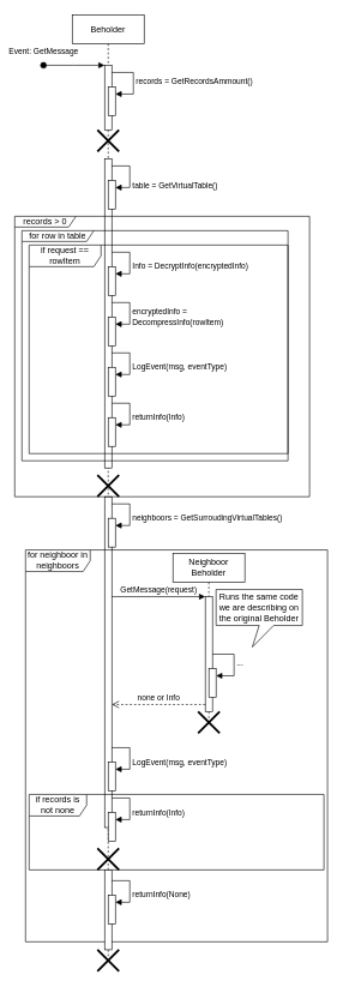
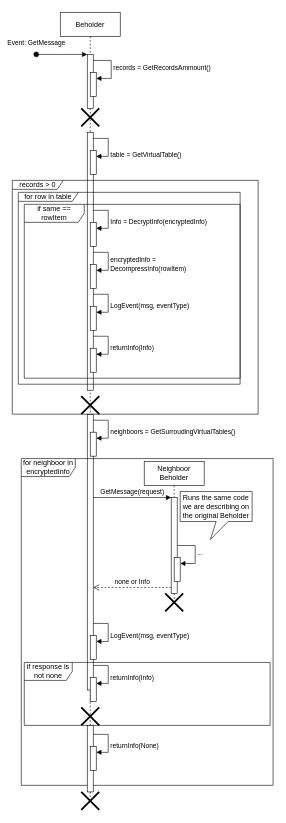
  <mxCell id="0" />
  <mxCell id="1" parent="0" />
  <mxCell id="2" value="Beholder" style="shape=umlLifeline;perimeter=lifelinePerimeter;whiteSpace=wrap;html=1;container=0;dropTarget=0;collapsible=0;recursiveResize=0;outlineConnect=0;portConstraint=eastwest;newEdgeStyle={&quot;edgeStyle&quot;:&quot;elbowEdgeStyle&quot;,&quot;elbow&quot;:&quot;vertical&quot;,&quot;curved&quot;:0,&quot;rounded&quot;:0};size=40;" parent="1" vertex="1"><mxGeometry x="100" y="20" width="100" height="1310" as="geometry" /></mxCell>
  <mxCell id="3" value="" style="html=1;points=[];perimeter=orthogonalPerimeter;outlineConnect=0;targetShapes=umlLifeline;portConstraint=eastwest;newEdgeStyle={&quot;edgeStyle&quot;:&quot;elbowEdgeStyle&quot;,&quot;elbow&quot;:&quot;vertical&quot;,&quot;curved&quot;:0,&quot;rounded&quot;:0};" parent="2" vertex="1"><mxGeometry x="45" y="70" width="10" height="90" as="geometry" /></mxCell>
  <mxCell id="4" value="Event: GetMessage" style="html=1;verticalAlign=bottom;startArrow=oval;endArrow=block;startSize=8;edgeStyle=elbowEdgeStyle;elbow=vertical;curved=0;rounded=0;" parent="2" target="3" edge="1"><mxGeometry x="-1" y="10" relative="1" as="geometry"><mxPoint x="-40" y="70" as="sourcePoint" /><mxPoint as="offset" /></mxGeometry></mxCell>
  <mxCell id="5" value="" style="html=1;points=[];perimeter=orthogonalPerimeter;outlineConnect=0;targetShapes=umlLifeline;portConstraint=eastwest;newEdgeStyle={&quot;edgeStyle&quot;:&quot;elbowEdgeStyle&quot;,&quot;elbow&quot;:&quot;vertical&quot;,&quot;curved&quot;:0,&quot;rounded&quot;:0};" parent="2" vertex="1"><mxGeometry x="50" y="100" width="10" height="40" as="geometry" /></mxCell>
  <mxCell id="6" value="records = GetRecordsAmmount()" style="html=1;align=left;spacingLeft=2;endArrow=block;rounded=0;edgeStyle=orthogonalEdgeStyle;curved=0;rounded=0;" parent="2" target="5" edge="1"><mxGeometry relative="1" as="geometry"><mxPoint x="55" y="80" as="sourcePoint" /><Array as="points"><mxPoint x="85" y="110" /></Array></mxGeometry></mxCell>
  <mxCell id="7" value="" style="html=1;points=[];perimeter=orthogonalPerimeter;outlineConnect=0;targetShapes=umlLifeline;portConstraint=eastwest;newEdgeStyle={&quot;edgeStyle&quot;:&quot;elbowEdgeStyle&quot;,&quot;elbow&quot;:&quot;vertical&quot;,&quot;curved&quot;:0,&quot;rounded&quot;:0};" parent="2" vertex="1"><mxGeometry x="45" y="200" width="10" height="430" as="geometry" /></mxCell>
  <mxCell id="8" value="" style="html=1;points=[];perimeter=orthogonalPerimeter;outlineConnect=0;targetShapes=umlLifeline;portConstraint=eastwest;newEdgeStyle={&quot;edgeStyle&quot;:&quot;elbowEdgeStyle&quot;,&quot;elbow&quot;:&quot;vertical&quot;,&quot;curved&quot;:0,&quot;rounded&quot;:0};" parent="2" vertex="1"><mxGeometry x="50" y="230.0" width="10" height="40" as="geometry" /></mxCell>
  <mxCell id="9" value="&lt;br&gt;&lt;span style=&quot;color: rgb(0, 0, 0); font-family: Helvetica; font-size: 11px; font-style: normal; font-variant-ligatures: normal; font-variant-caps: normal; font-weight: 400; letter-spacing: normal; orphans: 2; text-align: center; text-indent: 0px; text-transform: none; widows: 2; word-spacing: 0px; -webkit-text-stroke-width: 0px; background-color: rgb(255, 255, 255); text-decoration-thickness: initial; text-decoration-style: initial; text-decoration-color: initial; float: none; display: inline !important;&quot;&gt;table = GetVirtualTable()&lt;/span&gt;&lt;br&gt;" style="html=1;align=left;spacingLeft=2;endArrow=block;rounded=0;edgeStyle=orthogonalEdgeStyle;curved=0;rounded=0;" parent="2" target="8" edge="1"><mxGeometry x="0.199" relative="1" as="geometry"><mxPoint x="55" y="210.0" as="sourcePoint" /><Array as="points"><mxPoint x="80" y="209.97" /><mxPoint x="80" y="239.97" /></Array><mxPoint as="offset" /></mxGeometry></mxCell>
  <mxCell id="10" value="" style="html=1;points=[];perimeter=orthogonalPerimeter;outlineConnect=0;targetShapes=umlLifeline;portConstraint=eastwest;newEdgeStyle={&quot;edgeStyle&quot;:&quot;elbowEdgeStyle&quot;,&quot;elbow&quot;:&quot;vertical&quot;,&quot;curved&quot;:0,&quot;rounded&quot;:0};" parent="2" vertex="1"><mxGeometry x="50" y="420" width="10" height="40" as="geometry" /></mxCell>
  <mxCell id="11" value="encryptedInfo =&lt;br style=&quot;border-color: var(--border-color);&quot;&gt;DecompressInfo(rowItem)" style="html=1;align=left;spacingLeft=2;endArrow=block;rounded=0;edgeStyle=orthogonalEdgeStyle;curved=0;rounded=0;" parent="2" target="10" edge="1"><mxGeometry x="0.199" relative="1" as="geometry"><mxPoint x="55" y="400" as="sourcePoint" /><Array as="points"><mxPoint x="80" y="399.97" /><mxPoint x="80" y="429.97" /></Array><mxPoint as="offset" /></mxGeometry></mxCell>
  <mxCell id="12" value="" style="html=1;points=[];perimeter=orthogonalPerimeter;outlineConnect=0;targetShapes=umlLifeline;portConstraint=eastwest;newEdgeStyle={&quot;edgeStyle&quot;:&quot;elbowEdgeStyle&quot;,&quot;elbow&quot;:&quot;vertical&quot;,&quot;curved&quot;:0,&quot;rounded&quot;:0};" parent="2" vertex="1"><mxGeometry x="50" y="560" width="10" height="40" as="geometry" /></mxCell>
  <mxCell id="13" value="returnInfo(Info)" style="html=1;align=left;spacingLeft=2;endArrow=block;rounded=0;edgeStyle=orthogonalEdgeStyle;curved=0;rounded=0;" parent="2" target="12" edge="1"><mxGeometry x="0.199" relative="1" as="geometry"><mxPoint x="55" y="540" as="sourcePoint" /><Array as="points"><mxPoint x="80" y="539.97" /><mxPoint x="80" y="569.97" /></Array><mxPoint as="offset" /></mxGeometry></mxCell>
  <mxCell id="14" value="" style="html=1;points=[];perimeter=orthogonalPerimeter;outlineConnect=0;targetShapes=umlLifeline;portConstraint=eastwest;newEdgeStyle={&quot;edgeStyle&quot;:&quot;elbowEdgeStyle&quot;,&quot;elbow&quot;:&quot;vertical&quot;,&quot;curved&quot;:0,&quot;rounded&quot;:0};" parent="2" vertex="1"><mxGeometry x="45" y="670" width="10" height="460" as="geometry" /></mxCell>
  <mxCell id="15" value="" style="html=1;points=[];perimeter=orthogonalPerimeter;outlineConnect=0;targetShapes=umlLifeline;portConstraint=eastwest;newEdgeStyle={&quot;edgeStyle&quot;:&quot;elbowEdgeStyle&quot;,&quot;elbow&quot;:&quot;vertical&quot;,&quot;curved&quot;:0,&quot;rounded&quot;:0};" parent="2" vertex="1"><mxGeometry x="50" y="700" width="10" height="40" as="geometry" /></mxCell>
  <mxCell id="16" value="neighboors = GetSurroudingVirtualTables()" style="html=1;align=left;spacingLeft=2;endArrow=block;rounded=0;edgeStyle=orthogonalEdgeStyle;curved=0;rounded=0;" parent="2" target="15" edge="1"><mxGeometry x="0.199" relative="1" as="geometry"><mxPoint x="55" y="680" as="sourcePoint" /><Array as="points"><mxPoint x="80" y="679.97" /><mxPoint x="80" y="709.97" /></Array><mxPoint as="offset" /></mxGeometry></mxCell>
  <mxCell id="17" value="" style="html=1;points=[];perimeter=orthogonalPerimeter;outlineConnect=0;targetShapes=umlLifeline;portConstraint=eastwest;newEdgeStyle={&quot;edgeStyle&quot;:&quot;elbowEdgeStyle&quot;,&quot;elbow&quot;:&quot;vertical&quot;,&quot;curved&quot;:0,&quot;rounded&quot;:0};" parent="2" vertex="1"><mxGeometry x="50" y="1109" width="10" height="40" as="geometry" /></mxCell>
  <mxCell id="18" value="returnInfo(Info)" style="html=1;align=left;spacingLeft=2;endArrow=block;rounded=0;edgeStyle=orthogonalEdgeStyle;curved=0;rounded=0;" parent="2" target="17" edge="1"><mxGeometry x="0.199" relative="1" as="geometry"><mxPoint x="55" y="1089" as="sourcePoint" /><Array as="points"><mxPoint x="80" y="1088.97" /><mxPoint x="80" y="1118.97" /></Array><mxPoint as="offset" /></mxGeometry></mxCell>
  <mxCell id="19" value="Neighboor Beholder" style="shape=umlLifeline;perimeter=lifelinePerimeter;whiteSpace=wrap;html=1;container=0;dropTarget=0;collapsible=0;recursiveResize=0;outlineConnect=0;portConstraint=eastwest;newEdgeStyle={&quot;edgeStyle&quot;:&quot;elbowEdgeStyle&quot;,&quot;elbow&quot;:&quot;vertical&quot;,&quot;curved&quot;:0,&quot;rounded&quot;:0};" parent="1" vertex="1"><mxGeometry x="240" y="769" width="100" height="230" as="geometry" /></mxCell>
  <mxCell id="20" value="" style="html=1;points=[];perimeter=orthogonalPerimeter;outlineConnect=0;targetShapes=umlLifeline;portConstraint=eastwest;newEdgeStyle={&quot;edgeStyle&quot;:&quot;elbowEdgeStyle&quot;,&quot;elbow&quot;:&quot;vertical&quot;,&quot;curved&quot;:0,&quot;rounded&quot;:0};" parent="19" vertex="1"><mxGeometry x="45" y="60" width="10" height="160" as="geometry" /></mxCell>
  <mxCell id="21" value="records &amp;gt; 0" style="shape=umlFrame;whiteSpace=wrap;html=1;pointerEvents=0;width=85;height=15;" parent="1" vertex="1"><mxGeometry x="20" y="300" width="410" height="390" as="geometry" /></mxCell>
  <mxCell id="22" value="" style="shape=umlDestroy;whiteSpace=wrap;html=1;strokeWidth=3;targetShapes=umlLifeline;" parent="1" vertex="1"><mxGeometry x="135" y="180" width="30" height="30" as="geometry" /></mxCell>
  <mxCell id="23" value="for row in table" style="shape=umlFrame;whiteSpace=wrap;html=1;pointerEvents=0;width=100;height=15;" parent="1" vertex="1"><mxGeometry x="30" y="320" width="370" height="320" as="geometry" /></mxCell>
- <mxCell id="24" value="if request == rowItem" style="shape=umlFrame;whiteSpace=wrap;html=1;pointerEvents=0;width=100;height=30;" parent="1" vertex="1"><mxGeometry x="40" y="340" width="360" height="290" as="geometry" /></mxCell>
+ <mxCell id="24" value="if same == rowItem" style="shape=umlFrame;whiteSpace=wrap;html=1;pointerEvents=0;width=100;height=30;" parent="1" vertex="1"><mxGeometry x="40" y="340" width="360" height="290" as="geometry" /></mxCell>
  <mxCell id="25" value="" style="html=1;points=[];perimeter=orthogonalPerimeter;outlineConnect=0;targetShapes=umlLifeline;portConstraint=eastwest;newEdgeStyle={&quot;edgeStyle&quot;:&quot;elbowEdgeStyle&quot;,&quot;elbow&quot;:&quot;vertical&quot;,&quot;curved&quot;:0,&quot;rounded&quot;:0};" parent="1" vertex="1"><mxGeometry x="150" y="370" width="10" height="40" as="geometry" /></mxCell>
  <mxCell id="26" value="Info = DecryptInfo(encryptedInfo)" style="html=1;align=left;spacingLeft=2;endArrow=block;rounded=0;edgeStyle=orthogonalEdgeStyle;curved=0;rounded=0;" parent="1" target="25" edge="1"><mxGeometry x="0.199" relative="1" as="geometry"><mxPoint x="155" y="350" as="sourcePoint" /><Array as="points"><mxPoint x="180" y="349.97" /><mxPoint x="180" y="379.97" /></Array><mxPoint as="offset" /></mxGeometry></mxCell>
  <mxCell id="27" value="" style="shape=umlDestroy;whiteSpace=wrap;html=1;strokeWidth=3;targetShapes=umlLifeline;" parent="1" vertex="1"><mxGeometry x="135" y="660" width="30" height="30" as="geometry" /></mxCell>
- <mxCell id="28" value="for neighboor in neighboors" style="shape=umlFrame;whiteSpace=wrap;html=1;pointerEvents=0;width=90;height=30;" parent="1" vertex="1"><mxGeometry x="35" y="764" width="420" height="545" as="geometry" /></mxCell>
+ <mxCell id="28" value="for neighboor in encryptedInfo" style="shape=umlFrame;whiteSpace=wrap;html=1;pointerEvents=0;width=90;height=30;" parent="1" vertex="1"><mxGeometry x="35" y="764" width="420" height="545" as="geometry" /></mxCell>
  <mxCell id="29" value="GetMessage(request)" style="html=1;verticalAlign=bottom;endArrow=block;edgeStyle=elbowEdgeStyle;elbow=vertical;curved=0;rounded=0;" parent="1" target="20" edge="1"><mxGeometry width="80" relative="1" as="geometry"><mxPoint x="155" y="829" as="sourcePoint" /><mxPoint x="260" y="859" as="targetPoint" /><Array as="points"><mxPoint x="210" y="829" /></Array></mxGeometry></mxCell>
  <mxCell id="30" value="Runs the same code we are describing on the original Beholder" style="shape=callout;whiteSpace=wrap;html=1;perimeter=calloutPerimeter;position2=0.42;" parent="1" vertex="1"><mxGeometry x="300" y="819" width="120" height="80" as="geometry" /></mxCell>
  <mxCell id="31" value="" style="html=1;points=[];perimeter=orthogonalPerimeter;outlineConnect=0;targetShapes=umlLifeline;portConstraint=eastwest;newEdgeStyle={&quot;edgeStyle&quot;:&quot;elbowEdgeStyle&quot;,&quot;elbow&quot;:&quot;vertical&quot;,&quot;curved&quot;:0,&quot;rounded&quot;:0};" parent="1" vertex="1"><mxGeometry x="290" y="929" width="10" height="40" as="geometry" /></mxCell>
  <mxCell id="32" value="..." style="html=1;align=left;spacingLeft=2;endArrow=block;rounded=0;edgeStyle=orthogonalEdgeStyle;curved=0;rounded=0;" parent="1" target="31" edge="1"><mxGeometry relative="1" as="geometry"><mxPoint x="295" y="909" as="sourcePoint" /><Array as="points"><mxPoint x="325" y="939" /></Array></mxGeometry></mxCell>
  <mxCell id="33" value="none or Info" style="html=1;verticalAlign=bottom;endArrow=open;dashed=1;endSize=8;edgeStyle=elbowEdgeStyle;elbow=vertical;curved=0;rounded=0;" parent="1" source="20" edge="1"><mxGeometry relative="1" as="geometry"><mxPoint x="220" y="909" as="sourcePoint" /><mxPoint x="155" y="979" as="targetPoint" /><Array as="points"><mxPoint x="200" y="979" /></Array></mxGeometry></mxCell>
  <mxCell id="34" value="" style="shape=umlDestroy;whiteSpace=wrap;html=1;strokeWidth=3;targetShapes=umlLifeline;" parent="1" vertex="1"><mxGeometry x="275" y="989" width="30" height="30" as="geometry" /></mxCell>
- <mxCell id="35" value="if records is not none" style="shape=umlFrame;whiteSpace=wrap;html=1;pointerEvents=0;width=80;height=30;" parent="1" vertex="1"><mxGeometry x="40" y="1104" width="410" height="105" as="geometry" /></mxCell>
+ <mxCell id="35" value="if response is not none" style="shape=umlFrame;whiteSpace=wrap;html=1;pointerEvents=0;width=80;height=30;" parent="1" vertex="1"><mxGeometry x="40" y="1104" width="410" height="105" as="geometry" /></mxCell>
  <mxCell id="36" value="" style="shape=umlDestroy;whiteSpace=wrap;html=1;strokeWidth=3;targetShapes=umlLifeline;" parent="1" vertex="1"><mxGeometry x="135" y="1179" width="30" height="30" as="geometry" /></mxCell>
  <mxCell id="37" value="" style="html=1;points=[];perimeter=orthogonalPerimeter;outlineConnect=0;targetShapes=umlLifeline;portConstraint=eastwest;newEdgeStyle={&quot;edgeStyle&quot;:&quot;elbowEdgeStyle&quot;,&quot;elbow&quot;:&quot;vertical&quot;,&quot;curved&quot;:0,&quot;rounded&quot;:0};" parent="1" vertex="1"><mxGeometry x="145" y="1209" width="10" height="111" as="geometry" /></mxCell>
  <mxCell id="38" value="" style="html=1;points=[];perimeter=orthogonalPerimeter;outlineConnect=0;targetShapes=umlLifeline;portConstraint=eastwest;newEdgeStyle={&quot;edgeStyle&quot;:&quot;elbowEdgeStyle&quot;,&quot;elbow&quot;:&quot;vertical&quot;,&quot;curved&quot;:0,&quot;rounded&quot;:0};" parent="1" vertex="1"><mxGeometry x="150" y="1244" width="10" height="40" as="geometry" /></mxCell>
  <mxCell id="39" value="returnInfo(None)" style="html=1;align=left;spacingLeft=2;endArrow=block;rounded=0;edgeStyle=orthogonalEdgeStyle;curved=0;rounded=0;" parent="1" target="38" edge="1"><mxGeometry x="0.199" relative="1" as="geometry"><mxPoint x="155" y="1224" as="sourcePoint" /><Array as="points"><mxPoint x="180" y="1223.97" /><mxPoint x="180" y="1253.97" /></Array><mxPoint as="offset" /></mxGeometry></mxCell>
  <mxCell id="40" value="" style="html=1;points=[];perimeter=orthogonalPerimeter;outlineConnect=0;targetShapes=umlLifeline;portConstraint=eastwest;newEdgeStyle={&quot;edgeStyle&quot;:&quot;elbowEdgeStyle&quot;,&quot;elbow&quot;:&quot;vertical&quot;,&quot;curved&quot;:0,&quot;rounded&quot;:0};" parent="1" vertex="1"><mxGeometry x="150" y="1059" width="10" height="40" as="geometry" /></mxCell>
  <mxCell id="41" value="LogEvent(msg, eventType)" style="html=1;align=left;spacingLeft=2;endArrow=block;rounded=0;edgeStyle=orthogonalEdgeStyle;curved=0;rounded=0;" parent="1" target="40" edge="1"><mxGeometry x="0.199" relative="1" as="geometry"><mxPoint x="155" y="1039" as="sourcePoint" /><Array as="points"><mxPoint x="180" y="1038.97" /><mxPoint x="180" y="1068.97" /></Array><mxPoint as="offset" /></mxGeometry></mxCell>
  <mxCell id="42" value="" style="html=1;points=[];perimeter=orthogonalPerimeter;outlineConnect=0;targetShapes=umlLifeline;portConstraint=eastwest;newEdgeStyle={&quot;edgeStyle&quot;:&quot;elbowEdgeStyle&quot;,&quot;elbow&quot;:&quot;vertical&quot;,&quot;curved&quot;:0,&quot;rounded&quot;:0};" parent="1" vertex="1"><mxGeometry x="150" y="510" width="10" height="40" as="geometry" /></mxCell>
  <mxCell id="43" value="LogEvent(msg, eventType)" style="html=1;align=left;spacingLeft=2;endArrow=block;rounded=0;edgeStyle=orthogonalEdgeStyle;curved=0;rounded=0;" parent="1" target="42" edge="1"><mxGeometry x="0.199" relative="1" as="geometry"><mxPoint x="155" y="490" as="sourcePoint" /><Array as="points"><mxPoint x="180" y="489.97" /><mxPoint x="180" y="519.97" /></Array><mxPoint as="offset" /></mxGeometry></mxCell>
  <mxCell id="44" value="" style="shape=umlDestroy;whiteSpace=wrap;html=1;strokeWidth=3;targetShapes=umlLifeline;" parent="1" vertex="1"><mxGeometry x="135" y="1320" width="30" height="30" as="geometry" /></mxCell>
